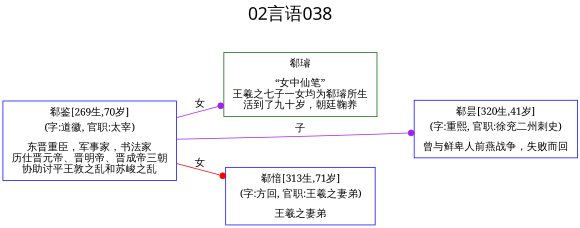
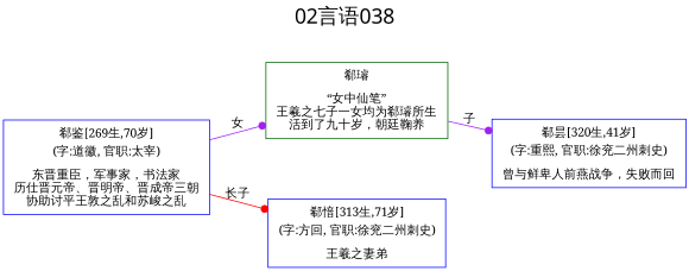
  digraph {
    color=lightgrey
    fontname=SimHei
    fontsize=24
    label="02言语038"
    labelloc=t
    rankdir=LR
    ranksep=0.5
    style=filled
    node [color=blue fontname=SimSun shape=box]
    edge [arrowhead=dot color=purple fontname=SimSun style=solid]
    n1 [label=<<table border="0" cellborder="0"><tr><td>郗鉴[269生,70岁]</td></tr><tr><td>(字:道徽, 官职:太宰)</td></tr><tr><td></td></tr><tr><td>东晋重臣，军事家，书法家<br/>历仕晋元帝、晋明帝、晋成帝三朝<br/>协助讨平王敦之乱和苏峻之乱<br/></td></tr></table>>]
    n2 [color=darkgreen label=<<table border="0" cellborder="0"><tr><td>郗璿</td></tr><tr><td></td></tr><tr><td>“女中仙笔”<br/>王羲之七子一女均为郗璿所生<br/>活到了九十岁，朝廷鞠养<br/></td></tr></table>>]
    n3 [label=<<table border="0" cellborder="0"><tr><td>郗昙[320生,41岁]</td></tr><tr><td>(字:重熙, 官职:徐兖二州刺史)</td></tr><tr><td></td></tr><tr><td>曾与鲜卑人前燕战争，失败而回<br/></td></tr></table>>]
-   n4 [label=<<table border="0" cellborder="0"><tr><td>郗愔[313生,71岁]</td></tr><tr><td>(字:方回, 官职:王羲之妻弟)</td></tr><tr><td></td></tr><tr><td>王羲之妻弟<br/></td></tr></table>>]
+   n4 [label=<<table border="0" cellborder="0"><tr><td>郗愔[313生,71岁]</td></tr><tr><td>(字:方回, 官职:徐兖二州刺史)</td></tr><tr><td></td></tr><tr><td>王羲之妻弟<br/></td></tr></table>>]
    n1 -> n2 [label="女"]
-   n1 -> n3 [label="子"]
-   n1 -> n4 [color=red label="女"]
+   n2 -> n3 [label="子"]
+   n1 -> n4 [color=red label="长子"]
  }
